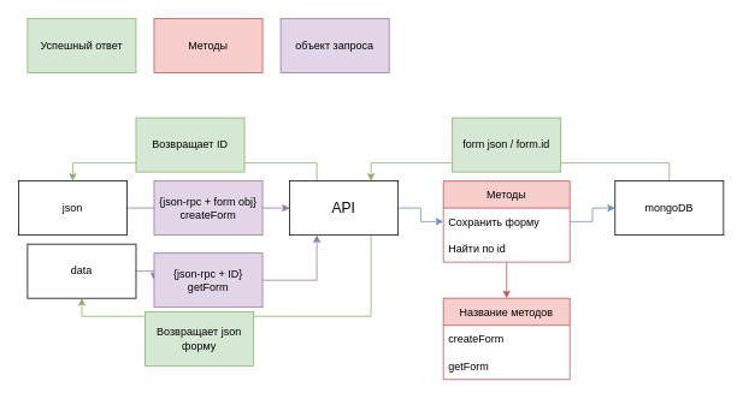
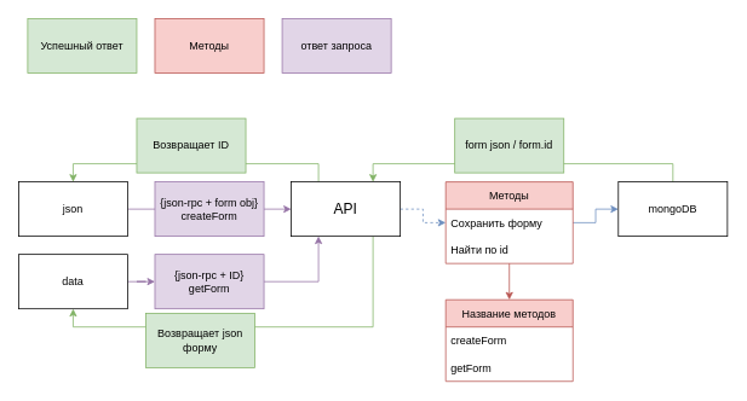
  <mxCell id="0" />
  <mxCell id="1" parent="0" />
- <mxCell id="2" style="edgeStyle=orthogonalEdgeStyle;rounded=0;orthogonalLoop=1;jettySize=auto;html=1;entryX=0;entryY=0.5;entryDx=0;entryDy=0;fillColor=#dae8fc;strokeColor=#6c8ebf;" edge="1" parent="1" source="5" target="11"><mxGeometry relative="1" as="geometry" /></mxCell>
+ <mxCell id="2" style="edgeStyle=orthogonalEdgeStyle;rounded=0;orthogonalLoop=1;jettySize=auto;html=1;entryX=0;entryY=0.5;entryDx=0;entryDy=0;fillColor=#dae8fc;strokeColor=#6c8ebf;dashed=1;" edge="1" parent="1" source="5" target="11"><mxGeometry relative="1" as="geometry" /></mxCell>
  <mxCell id="3" style="edgeStyle=orthogonalEdgeStyle;rounded=0;orthogonalLoop=1;jettySize=auto;html=1;entryX=0.5;entryY=0;entryDx=0;entryDy=0;fillColor=#d5e8d4;strokeColor=#82b366;" edge="1" parent="1" source="5" target="17"><mxGeometry relative="1" as="geometry"><Array as="points"><mxPoint x="350" y="180" /><mxPoint x="80" y="180" /></Array></mxGeometry></mxCell>
  <mxCell id="4" style="edgeStyle=orthogonalEdgeStyle;rounded=0;orthogonalLoop=1;jettySize=auto;html=1;exitX=0.75;exitY=1;exitDx=0;exitDy=0;entryX=0.5;entryY=1;entryDx=0;entryDy=0;fillColor=#d5e8d4;strokeColor=#82b366;" edge="1" parent="1" source="5" target="20"><mxGeometry relative="1" as="geometry" /></mxCell>
  <mxCell id="5" value="API" style="rounded=0;whiteSpace=wrap;html=1;fontSize=16;" parent="1" vertex="1"><mxGeometry x="320" y="200" width="120" height="60" as="geometry" /></mxCell>
  <mxCell id="6" style="edgeStyle=orthogonalEdgeStyle;rounded=0;orthogonalLoop=1;jettySize=auto;html=1;entryX=0.75;entryY=0;entryDx=0;entryDy=0;fillColor=#d5e8d4;strokeColor=#82b366;" edge="1" parent="1" source="7" target="5"><mxGeometry relative="1" as="geometry"><Array as="points"><mxPoint x="740" y="180" /><mxPoint x="410" y="180" /></Array></mxGeometry></mxCell>
  <mxCell id="7" value="mongoDB" style="rounded=0;whiteSpace=wrap;html=1;" vertex="1" parent="1"><mxGeometry x="680" y="200" width="120" height="60" as="geometry" /></mxCell>
  <mxCell id="8" style="edgeStyle=orthogonalEdgeStyle;rounded=0;orthogonalLoop=1;jettySize=auto;html=1;entryX=0;entryY=0.5;entryDx=0;entryDy=0;fillColor=#dae8fc;strokeColor=#6c8ebf;" edge="1" parent="1" source="10" target="7"><mxGeometry relative="1" as="geometry" /></mxCell>
  <mxCell id="9" style="edgeStyle=orthogonalEdgeStyle;rounded=0;orthogonalLoop=1;jettySize=auto;html=1;entryX=0.5;entryY=0;entryDx=0;entryDy=0;fillColor=#f8cecc;strokeColor=#b85450;" edge="1" parent="1" source="10" target="13"><mxGeometry relative="1" as="geometry" /></mxCell>
  <mxCell id="10" value="Методы" style="swimlane;fontStyle=0;childLayout=stackLayout;horizontal=1;startSize=30;horizontalStack=0;resizeParent=1;resizeParentMax=0;resizeLast=0;collapsible=1;marginBottom=0;fillColor=#f8cecc;strokeColor=#b85450;" vertex="1" parent="1"><mxGeometry x="490" y="200" width="140" height="90" as="geometry" /></mxCell>
  <mxCell id="11" value="Сохранить форму" style="text;strokeColor=none;fillColor=none;align=left;verticalAlign=middle;spacingLeft=4;spacingRight=4;overflow=hidden;points=[[0,0.5],[1,0.5]];portConstraint=eastwest;rotatable=0;" vertex="1" parent="10"><mxGeometry y="30" width="140" height="30" as="geometry" /></mxCell>
  <mxCell id="12" value="Найти по id" style="text;strokeColor=none;fillColor=none;align=left;verticalAlign=middle;spacingLeft=4;spacingRight=4;overflow=hidden;points=[[0,0.5],[1,0.5]];portConstraint=eastwest;rotatable=0;" vertex="1" parent="10"><mxGeometry y="60" width="140" height="30" as="geometry" /></mxCell>
  <mxCell id="13" value="Название методов" style="swimlane;fontStyle=0;childLayout=stackLayout;horizontal=1;startSize=30;horizontalStack=0;resizeParent=1;resizeParentMax=0;resizeLast=0;collapsible=1;marginBottom=0;fillColor=#f8cecc;strokeColor=#b85450;" vertex="1" parent="1"><mxGeometry x="490" y="330" width="140" height="90" as="geometry" /></mxCell>
  <mxCell id="14" value="createForm" style="text;strokeColor=none;fillColor=none;align=left;verticalAlign=middle;spacingLeft=4;spacingRight=4;overflow=hidden;points=[[0,0.5],[1,0.5]];portConstraint=eastwest;rotatable=0;" vertex="1" parent="13"><mxGeometry y="30" width="140" height="30" as="geometry" /></mxCell>
  <mxCell id="15" value="getForm" style="text;strokeColor=none;fillColor=none;align=left;verticalAlign=middle;spacingLeft=4;spacingRight=4;overflow=hidden;points=[[0,0.5],[1,0.5]];portConstraint=eastwest;rotatable=0;" vertex="1" parent="13"><mxGeometry y="60" width="140" height="30" as="geometry" /></mxCell>
  <mxCell id="16" style="edgeStyle=orthogonalEdgeStyle;rounded=0;orthogonalLoop=1;jettySize=auto;html=1;entryX=0;entryY=0.5;entryDx=0;entryDy=0;fillColor=#e1d5e7;strokeColor=#9673a6;" edge="1" parent="1" source="17" target="5"><mxGeometry relative="1" as="geometry" /></mxCell>
  <mxCell id="17" value="json" style="rounded=0;whiteSpace=wrap;html=1;" vertex="1" parent="1"><mxGeometry x="20" y="200" width="120" height="60" as="geometry" /></mxCell>
  <mxCell id="18" value="{json-rpc + form obj}&lt;br&gt;createForm" style="rounded=0;whiteSpace=wrap;html=1;fillColor=#e1d5e7;strokeColor=#9673a6;" vertex="1" parent="1"><mxGeometry x="170" y="200" width="120" height="60" as="geometry" /></mxCell>
  <mxCell id="19" style="edgeStyle=orthogonalEdgeStyle;rounded=0;orthogonalLoop=1;jettySize=auto;html=1;entryX=0;entryY=0.5;entryDx=0;entryDy=0;fillColor=#e1d5e7;strokeColor=#9673a6;" edge="1" parent="1" source="20" target="22"><mxGeometry relative="1" as="geometry" /></mxCell>
- <mxCell id="20" value="data" style="rounded=0;whiteSpace=wrap;html=1;" vertex="1" parent="1"><mxGeometry x="30" y="270" width="120" height="60" as="geometry" /></mxCell>
+ <mxCell id="20" value="data" style="rounded=0;whiteSpace=wrap;html=1;" vertex="1" parent="1"><mxGeometry x="20" y="280" width="120" height="60" as="geometry" /></mxCell>
  <mxCell id="21" style="edgeStyle=orthogonalEdgeStyle;rounded=0;orthogonalLoop=1;jettySize=auto;html=1;entryX=0.25;entryY=1;entryDx=0;entryDy=0;fillColor=#e1d5e7;strokeColor=#9673a6;" edge="1" parent="1" source="22" target="5"><mxGeometry relative="1" as="geometry" /></mxCell>
  <mxCell id="22" value="{json-rpc + ID}&lt;br&gt;getForm" style="rounded=0;whiteSpace=wrap;html=1;fillColor=#e1d5e7;strokeColor=#9673a6;" vertex="1" parent="1"><mxGeometry x="170" y="280" width="120" height="60" as="geometry" /></mxCell>
  <mxCell id="23" value="Возвращает ID" style="rounded=0;whiteSpace=wrap;html=1;fillColor=#d5e8d4;strokeColor=#82b366;" vertex="1" parent="1"><mxGeometry x="150" y="130" width="120" height="60" as="geometry" /></mxCell>
  <mxCell id="24" value="Возвращает json форму" style="rounded=0;whiteSpace=wrap;html=1;fillColor=#d5e8d4;strokeColor=#82b366;" vertex="1" parent="1"><mxGeometry x="160" y="345" width="120" height="60" as="geometry" /></mxCell>
  <mxCell id="25" value="Успешный ответ" style="rounded=0;whiteSpace=wrap;html=1;fillColor=#d5e8d4;strokeColor=#82b366;" vertex="1" parent="1"><mxGeometry x="30" y="20" width="120" height="60" as="geometry" /></mxCell>
  <mxCell id="26" value="form json / form.id" style="rounded=0;whiteSpace=wrap;html=1;fillColor=#d5e8d4;strokeColor=#82b366;" vertex="1" parent="1"><mxGeometry x="500" y="130" width="120" height="60" as="geometry" /></mxCell>
  <mxCell id="27" value="Методы" style="rounded=0;whiteSpace=wrap;html=1;fillColor=#f8cecc;strokeColor=#b85450;" vertex="1" parent="1"><mxGeometry x="170" y="20" width="120" height="60" as="geometry" /></mxCell>
- <mxCell id="28" value="объект запроса" style="rounded=0;whiteSpace=wrap;html=1;fillColor=#e1d5e7;strokeColor=#9673a6;" vertex="1" parent="1"><mxGeometry x="310" y="20" width="120" height="60" as="geometry" /></mxCell>
+ <mxCell id="28" value="ответ запроса" style="rounded=0;whiteSpace=wrap;html=1;fillColor=#e1d5e7;strokeColor=#9673a6;" vertex="1" parent="1"><mxGeometry x="310" y="20" width="120" height="60" as="geometry" /></mxCell>
